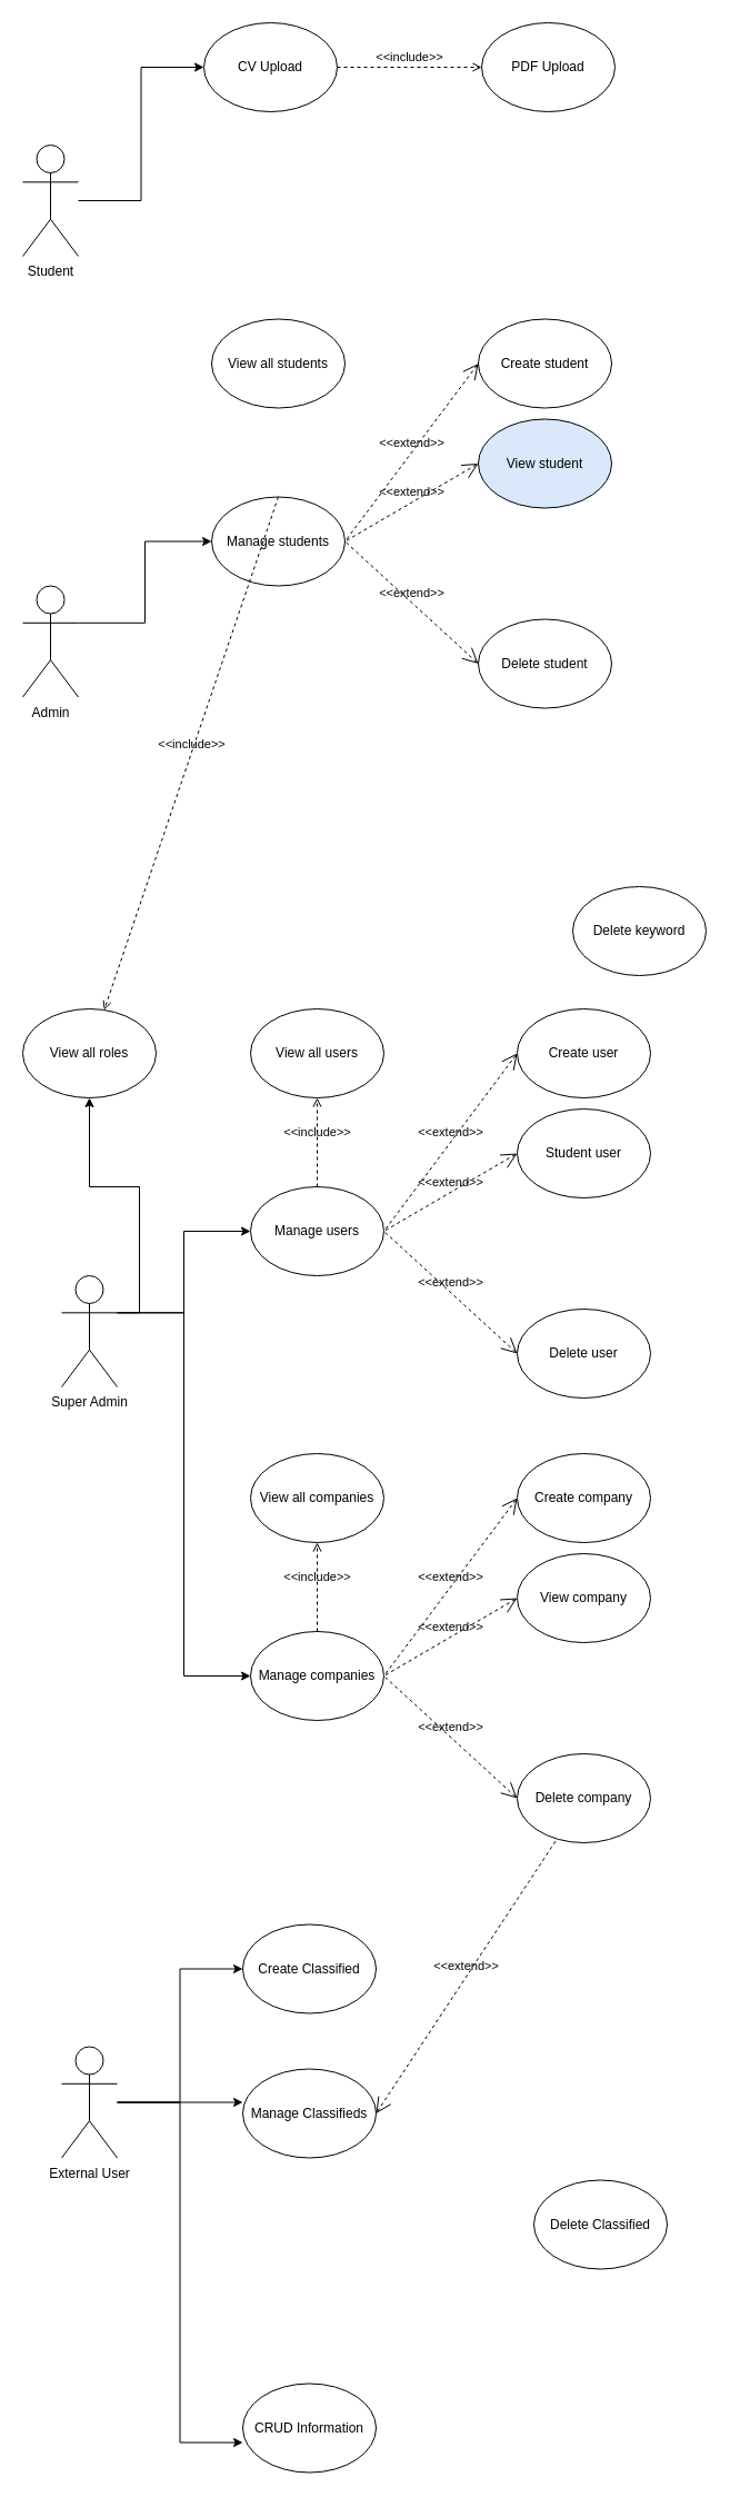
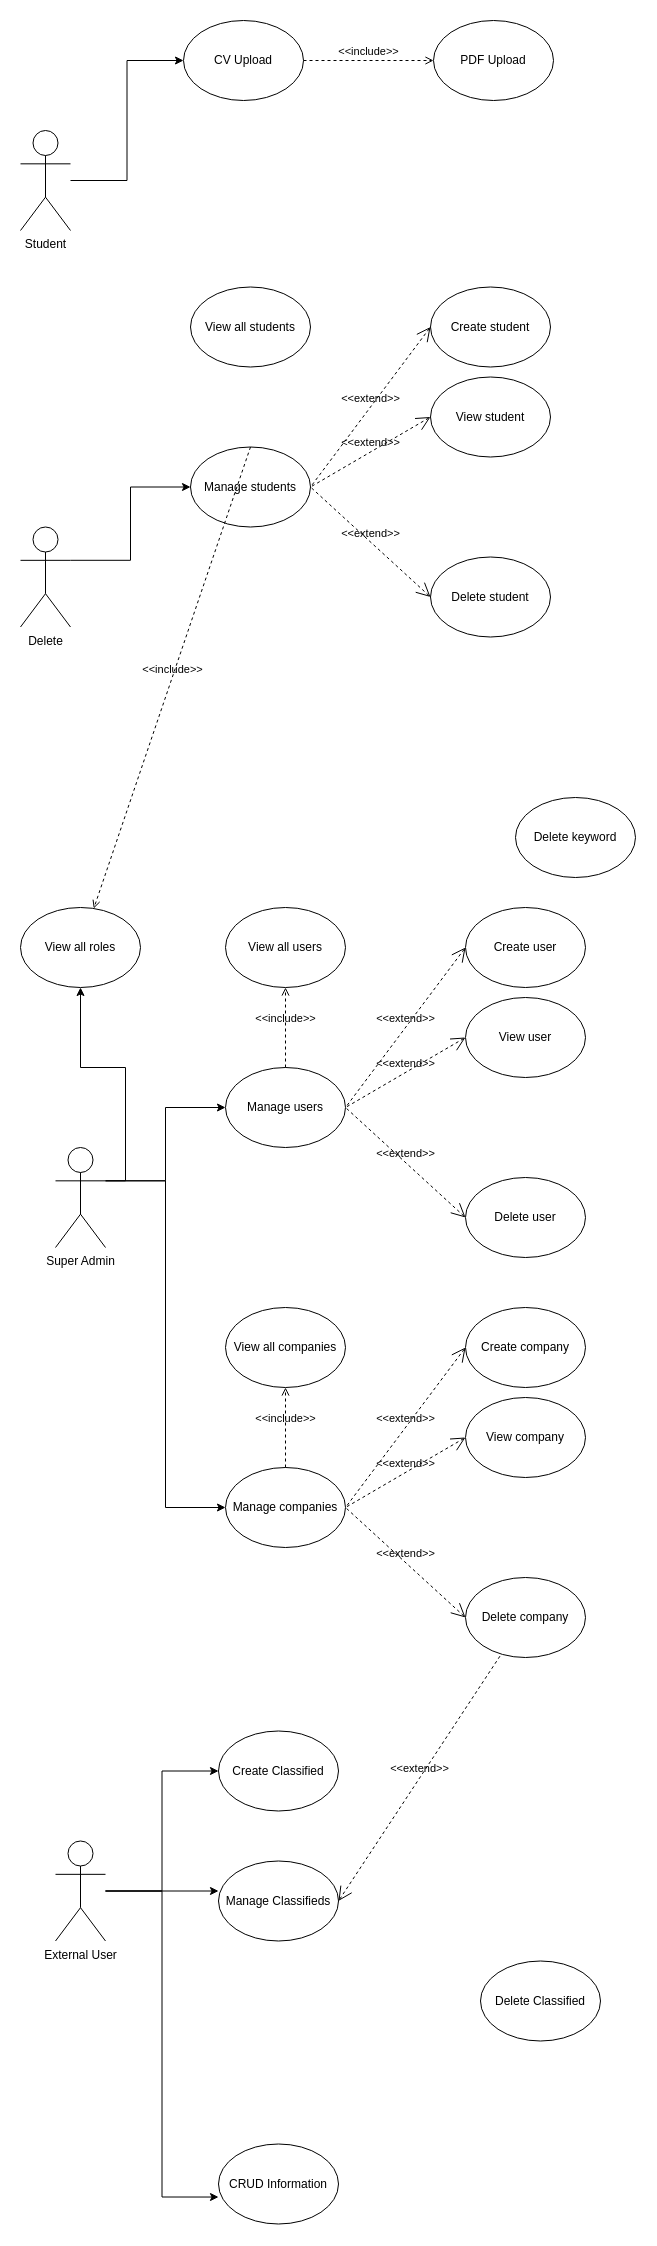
  <mxCell id="0" />
  <mxCell id="1" parent="0" />
  <mxCell id="2" style="edgeStyle=orthogonalEdgeStyle;rounded=0;orthogonalLoop=1;jettySize=auto;html=1;entryX=0;entryY=0.5;entryDx=0;entryDy=0;" parent="1" source="3" target="4" edge="1"><mxGeometry relative="1" as="geometry" /></mxCell>
  <mxCell id="3" value="Student" style="shape=umlActor;verticalLabelPosition=bottom;labelBackgroundColor=#ffffff;verticalAlign=top;html=1;" parent="1" vertex="1"><mxGeometry x="20" y="130" width="50" height="100" as="geometry" /></mxCell>
  <mxCell id="4" value="CV Upload" style="ellipse;whiteSpace=wrap;html=1;" parent="1" vertex="1"><mxGeometry x="183" y="20" width="120" height="80" as="geometry" /></mxCell>
  <mxCell id="5" value="PDF Upload" style="ellipse;whiteSpace=wrap;html=1;" parent="1" vertex="1"><mxGeometry x="433" y="20" width="120" height="80" as="geometry" /></mxCell>
  <mxCell id="6" value="&amp;lt;&amp;lt;include&amp;gt;&amp;gt;" style="edgeStyle=none;html=1;endArrow=open;verticalAlign=bottom;dashed=1;labelBackgroundColor=none;" parent="1" edge="1"><mxGeometry width="160" relative="1" as="geometry"><mxPoint x="303" y="60" as="sourcePoint" /><mxPoint x="433" y="60" as="targetPoint" /></mxGeometry></mxCell>
  <mxCell id="7" style="edgeStyle=orthogonalEdgeStyle;rounded=0;orthogonalLoop=1;jettySize=auto;html=1;exitX=1;exitY=0.333;exitDx=0;exitDy=0;exitPerimeter=0;" parent="1" source="10" target="11" edge="1"><mxGeometry relative="1" as="geometry" /></mxCell>
  <mxCell id="8" style="edgeStyle=orthogonalEdgeStyle;rounded=0;orthogonalLoop=1;jettySize=auto;html=1;exitX=1;exitY=0.333;exitDx=0;exitDy=0;exitPerimeter=0;entryX=0;entryY=0.5;entryDx=0;entryDy=0;" parent="1" source="10" target="20" edge="1"><mxGeometry relative="1" as="geometry" /></mxCell>
  <mxCell id="9" style="edgeStyle=orthogonalEdgeStyle;rounded=0;orthogonalLoop=1;jettySize=auto;html=1;exitX=1;exitY=0.333;exitDx=0;exitDy=0;exitPerimeter=0;entryX=0.5;entryY=1;entryDx=0;entryDy=0;" parent="1" source="10" target="29" edge="1"><mxGeometry relative="1" as="geometry" /></mxCell>
  <mxCell id="10" value="Super Admin" style="shape=umlActor;verticalLabelPosition=bottom;labelBackgroundColor=#ffffff;verticalAlign=top;html=1;" parent="1" vertex="1"><mxGeometry x="55" y="1147" width="50" height="100" as="geometry" /></mxCell>
  <mxCell id="11" value="Manage users" style="ellipse;whiteSpace=wrap;html=1;" parent="1" vertex="1"><mxGeometry x="225" y="1067" width="120" height="80" as="geometry" /></mxCell>
  <mxCell id="12" value="Create user" style="ellipse;whiteSpace=wrap;html=1;" parent="1" vertex="1"><mxGeometry x="465" y="907" width="120" height="80" as="geometry" /></mxCell>
  <mxCell id="13" value="Delete user" style="ellipse;whiteSpace=wrap;html=1;" parent="1" vertex="1"><mxGeometry x="465" y="1177" width="120" height="80" as="geometry" /></mxCell>
  <mxCell id="14" value="View all users" style="ellipse;whiteSpace=wrap;html=1;" parent="1" vertex="1"><mxGeometry x="225" y="907" width="120" height="80" as="geometry" /></mxCell>
- <mxCell id="15" value="Student user" style="ellipse;whiteSpace=wrap;html=1;" parent="1" vertex="1"><mxGeometry x="465" y="997" width="120" height="80" as="geometry" /></mxCell>
+ <mxCell id="15" value="View user" style="ellipse;whiteSpace=wrap;html=1;" parent="1" vertex="1"><mxGeometry x="465" y="997" width="120" height="80" as="geometry" /></mxCell>
  <mxCell id="16" value="&amp;lt;&amp;lt;extend&amp;gt;&amp;gt;" style="edgeStyle=none;html=1;startArrow=open;endArrow=none;startSize=12;verticalAlign=bottom;dashed=1;labelBackgroundColor=none;entryX=1;entryY=0.5;entryDx=0;entryDy=0;exitX=0;exitY=0.5;exitDx=0;exitDy=0;" parent="1" source="12" target="11" edge="1"><mxGeometry width="160" relative="1" as="geometry"><mxPoint x="205" y="877" as="sourcePoint" /><mxPoint x="345" y="877" as="targetPoint" /></mxGeometry></mxCell>
  <mxCell id="17" value="&amp;lt;&amp;lt;extend&amp;gt;&amp;gt;" style="edgeStyle=none;html=1;startArrow=open;endArrow=none;startSize=12;verticalAlign=bottom;dashed=1;labelBackgroundColor=none;entryX=1;entryY=0.5;entryDx=0;entryDy=0;exitX=0;exitY=0.5;exitDx=0;exitDy=0;" parent="1" source="15" target="11" edge="1"><mxGeometry width="160" relative="1" as="geometry"><mxPoint x="435" y="957" as="sourcePoint" /><mxPoint x="355" y="1117" as="targetPoint" /></mxGeometry></mxCell>
  <mxCell id="18" value="&amp;lt;&amp;lt;extend&amp;gt;&amp;gt;" style="edgeStyle=none;html=1;startArrow=open;endArrow=none;startSize=12;verticalAlign=bottom;dashed=1;labelBackgroundColor=none;entryX=1;entryY=0.5;entryDx=0;entryDy=0;exitX=0;exitY=0.5;exitDx=0;exitDy=0;" parent="1" source="13" target="11" edge="1"><mxGeometry width="160" relative="1" as="geometry"><mxPoint x="435" y="1137" as="sourcePoint" /><mxPoint x="355" y="1117" as="targetPoint" /></mxGeometry></mxCell>
  <mxCell id="19" value="&amp;lt;&amp;lt;include&amp;gt;&amp;gt;" style="edgeStyle=none;html=1;endArrow=open;verticalAlign=bottom;dashed=1;labelBackgroundColor=none;exitX=0.5;exitY=0;exitDx=0;exitDy=0;entryX=0.5;entryY=1;entryDx=0;entryDy=0;" parent="1" source="11" target="14" edge="1"><mxGeometry width="160" relative="1" as="geometry"><mxPoint x="295" y="836.5" as="sourcePoint" /><mxPoint x="425" y="836.5" as="targetPoint" /></mxGeometry></mxCell>
  <mxCell id="20" value="Manage companies" style="ellipse;whiteSpace=wrap;html=1;" parent="1" vertex="1"><mxGeometry x="225" y="1467" width="120" height="80" as="geometry" /></mxCell>
  <mxCell id="21" value="Create company" style="ellipse;whiteSpace=wrap;html=1;" parent="1" vertex="1"><mxGeometry x="465" y="1307" width="120" height="80" as="geometry" /></mxCell>
  <mxCell id="22" value="Delete company" style="ellipse;whiteSpace=wrap;html=1;" parent="1" vertex="1"><mxGeometry x="465" y="1577" width="120" height="80" as="geometry" /></mxCell>
  <mxCell id="23" value="View all companies" style="ellipse;whiteSpace=wrap;html=1;" parent="1" vertex="1"><mxGeometry x="225" y="1307" width="120" height="80" as="geometry" /></mxCell>
  <mxCell id="24" value="View company" style="ellipse;whiteSpace=wrap;html=1;" parent="1" vertex="1"><mxGeometry x="465" y="1397" width="120" height="80" as="geometry" /></mxCell>
  <mxCell id="25" value="&amp;lt;&amp;lt;extend&amp;gt;&amp;gt;" style="edgeStyle=none;html=1;startArrow=open;endArrow=none;startSize=12;verticalAlign=bottom;dashed=1;labelBackgroundColor=none;entryX=1;entryY=0.5;entryDx=0;entryDy=0;exitX=0;exitY=0.5;exitDx=0;exitDy=0;" parent="1" source="21" target="20" edge="1"><mxGeometry width="160" relative="1" as="geometry"><mxPoint x="205" y="1277" as="sourcePoint" /><mxPoint x="345" y="1277" as="targetPoint" /></mxGeometry></mxCell>
  <mxCell id="26" value="&amp;lt;&amp;lt;extend&amp;gt;&amp;gt;" style="edgeStyle=none;html=1;startArrow=open;endArrow=none;startSize=12;verticalAlign=bottom;dashed=1;labelBackgroundColor=none;entryX=1;entryY=0.5;entryDx=0;entryDy=0;exitX=0;exitY=0.5;exitDx=0;exitDy=0;" parent="1" source="24" target="20" edge="1"><mxGeometry width="160" relative="1" as="geometry"><mxPoint x="435" y="1357" as="sourcePoint" /><mxPoint x="355" y="1517" as="targetPoint" /></mxGeometry></mxCell>
  <mxCell id="27" value="&amp;lt;&amp;lt;extend&amp;gt;&amp;gt;" style="edgeStyle=none;html=1;startArrow=open;endArrow=none;startSize=12;verticalAlign=bottom;dashed=1;labelBackgroundColor=none;entryX=1;entryY=0.5;entryDx=0;entryDy=0;exitX=0;exitY=0.5;exitDx=0;exitDy=0;" parent="1" source="22" target="20" edge="1"><mxGeometry width="160" relative="1" as="geometry"><mxPoint x="435" y="1537" as="sourcePoint" /><mxPoint x="355" y="1517" as="targetPoint" /></mxGeometry></mxCell>
  <mxCell id="28" value="&amp;lt;&amp;lt;include&amp;gt;&amp;gt;" style="edgeStyle=none;html=1;endArrow=open;verticalAlign=bottom;dashed=1;labelBackgroundColor=none;exitX=0.5;exitY=0;exitDx=0;exitDy=0;entryX=0.5;entryY=1;entryDx=0;entryDy=0;" parent="1" source="20" target="23" edge="1"><mxGeometry width="160" relative="1" as="geometry"><mxPoint x="295" y="1236.5" as="sourcePoint" /><mxPoint x="425" y="1236.5" as="targetPoint" /></mxGeometry></mxCell>
  <mxCell id="29" value="View all roles" style="ellipse;whiteSpace=wrap;html=1;" parent="1" vertex="1"><mxGeometry x="20" y="907" width="120" height="80" as="geometry" /></mxCell>
  <mxCell id="30" style="edgeStyle=orthogonalEdgeStyle;rounded=0;orthogonalLoop=1;jettySize=auto;html=1;exitX=1;exitY=0.333;exitDx=0;exitDy=0;exitPerimeter=0;" parent="1" source="31" target="32" edge="1"><mxGeometry relative="1" as="geometry" /></mxCell>
- <mxCell id="31" value="Admin" style="shape=umlActor;verticalLabelPosition=bottom;labelBackgroundColor=#ffffff;verticalAlign=top;html=1;" parent="1" vertex="1"><mxGeometry x="20" y="526.5" width="50" height="100" as="geometry" /></mxCell>
+ <mxCell id="31" value="Delete" style="shape=umlActor;verticalLabelPosition=bottom;labelBackgroundColor=#ffffff;verticalAlign=top;html=1;" parent="1" vertex="1"><mxGeometry x="20" y="526.5" width="50" height="100" as="geometry" /></mxCell>
  <mxCell id="32" value="Manage students" style="ellipse;whiteSpace=wrap;html=1;" parent="1" vertex="1"><mxGeometry x="190" y="446.5" width="120" height="80" as="geometry" /></mxCell>
  <mxCell id="33" value="Create student" style="ellipse;whiteSpace=wrap;html=1;" parent="1" vertex="1"><mxGeometry x="430" y="286.5" width="120" height="80" as="geometry" /></mxCell>
  <mxCell id="34" value="Delete student" style="ellipse;whiteSpace=wrap;html=1;" parent="1" vertex="1"><mxGeometry x="430" y="556.5" width="120" height="80" as="geometry" /></mxCell>
  <mxCell id="35" value="View all students" style="ellipse;whiteSpace=wrap;html=1;" parent="1" vertex="1"><mxGeometry x="190" y="286.5" width="120" height="80" as="geometry" /></mxCell>
- <mxCell id="36" value="View student" style="ellipse;whiteSpace=wrap;html=1;fillColor=#dae8fc;" parent="1" vertex="1"><mxGeometry x="430" y="376.5" width="120" height="80" as="geometry" /></mxCell>
+ <mxCell id="36" value="View student" style="ellipse;whiteSpace=wrap;html=1;" parent="1" vertex="1"><mxGeometry x="430" y="376.5" width="120" height="80" as="geometry" /></mxCell>
  <mxCell id="37" value="&amp;lt;&amp;lt;extend&amp;gt;&amp;gt;" style="edgeStyle=none;html=1;startArrow=open;endArrow=none;startSize=12;verticalAlign=bottom;dashed=1;labelBackgroundColor=none;entryX=1;entryY=0.5;entryDx=0;entryDy=0;exitX=0;exitY=0.5;exitDx=0;exitDy=0;" parent="1" source="33" target="32" edge="1"><mxGeometry width="160" relative="1" as="geometry"><mxPoint x="170" y="256.5" as="sourcePoint" /><mxPoint x="310" y="256.5" as="targetPoint" /></mxGeometry></mxCell>
  <mxCell id="38" value="&amp;lt;&amp;lt;extend&amp;gt;&amp;gt;" style="edgeStyle=none;html=1;startArrow=open;endArrow=none;startSize=12;verticalAlign=bottom;dashed=1;labelBackgroundColor=none;entryX=1;entryY=0.5;entryDx=0;entryDy=0;exitX=0;exitY=0.5;exitDx=0;exitDy=0;" parent="1" source="36" target="32" edge="1"><mxGeometry width="160" relative="1" as="geometry"><mxPoint x="400" y="336.5" as="sourcePoint" /><mxPoint x="320" y="496.5" as="targetPoint" /></mxGeometry></mxCell>
  <mxCell id="39" value="&amp;lt;&amp;lt;extend&amp;gt;&amp;gt;" style="edgeStyle=none;html=1;startArrow=open;endArrow=none;startSize=12;verticalAlign=bottom;dashed=1;labelBackgroundColor=none;entryX=1;entryY=0.5;entryDx=0;entryDy=0;exitX=0;exitY=0.5;exitDx=0;exitDy=0;" parent="1" source="34" target="32" edge="1"><mxGeometry width="160" relative="1" as="geometry"><mxPoint x="400" y="516.5" as="sourcePoint" /><mxPoint x="320" y="496.5" as="targetPoint" /></mxGeometry></mxCell>
  <mxCell id="40" value="&amp;lt;&amp;lt;include&amp;gt;&amp;gt;" style="edgeStyle=none;html=1;endArrow=open;verticalAlign=bottom;dashed=1;labelBackgroundColor=none;exitX=0.5;exitY=0;exitDx=0;exitDy=0;" parent="1" source="32" target="29" edge="1"><mxGeometry width="160" relative="1" as="geometry"><mxPoint x="260" y="216" as="sourcePoint" /><mxPoint x="390" y="216" as="targetPoint" /></mxGeometry></mxCell>
  <mxCell id="41" value="Delete keyword" style="ellipse;whiteSpace=wrap;html=1;" parent="1" vertex="1"><mxGeometry x="515" y="797" width="120" height="80" as="geometry" /></mxCell>
  <mxCell id="42" style="edgeStyle=orthogonalEdgeStyle;rounded=0;orthogonalLoop=1;jettySize=auto;html=1;entryX=0;entryY=0.5;entryDx=0;entryDy=0;" parent="1" source="45" target="47" edge="1"><mxGeometry relative="1" as="geometry" /></mxCell>
  <mxCell id="43" style="edgeStyle=orthogonalEdgeStyle;rounded=0;orthogonalLoop=1;jettySize=auto;html=1;entryX=0;entryY=0.663;entryDx=0;entryDy=0;entryPerimeter=0;" parent="1" source="45" target="46" edge="1"><mxGeometry relative="1" as="geometry" /></mxCell>
  <mxCell id="44" style="edgeStyle=orthogonalEdgeStyle;rounded=0;orthogonalLoop=1;jettySize=auto;html=1;entryX=0;entryY=0.375;entryDx=0;entryDy=0;entryPerimeter=0;" parent="1" source="45" target="48" edge="1"><mxGeometry relative="1" as="geometry" /></mxCell>
  <mxCell id="45" value="External User" style="shape=umlActor;verticalLabelPosition=bottom;labelBackgroundColor=#ffffff;verticalAlign=top;html=1;" parent="1" vertex="1"><mxGeometry x="55" y="1840.5" width="50" height="100" as="geometry" /></mxCell>
  <mxCell id="46" value="CRUD Information" style="ellipse;whiteSpace=wrap;html=1;" parent="1" vertex="1"><mxGeometry x="218" y="2143.5" width="120" height="80" as="geometry" /></mxCell>
  <mxCell id="47" value="Create Classified" style="ellipse;whiteSpace=wrap;html=1;" parent="1" vertex="1"><mxGeometry x="218" y="1730.5" width="120" height="80" as="geometry" /></mxCell>
  <mxCell id="48" value="Manage Classifieds" style="ellipse;whiteSpace=wrap;html=1;" parent="1" vertex="1"><mxGeometry x="218" y="1860.5" width="120" height="80" as="geometry" /></mxCell>
  <mxCell id="49" value="Delete Classified" style="ellipse;whiteSpace=wrap;html=1;" parent="1" vertex="1"><mxGeometry x="480" y="1960.5" width="120" height="80" as="geometry" /></mxCell>
  <mxCell id="50" value="&amp;lt;&amp;lt;extend&amp;gt;&amp;gt;" style="edgeStyle=none;html=1;startArrow=open;endArrow=none;startSize=12;verticalAlign=bottom;dashed=1;labelBackgroundColor=none;exitX=1;exitY=0.5;exitDx=0;exitDy=0;" parent="1" source="48" target="22" edge="1"><mxGeometry width="160" relative="1" as="geometry"><mxPoint x="348" y="1909.5" as="sourcePoint" /><mxPoint x="488" y="1909.643" as="targetPoint" /></mxGeometry></mxCell>
